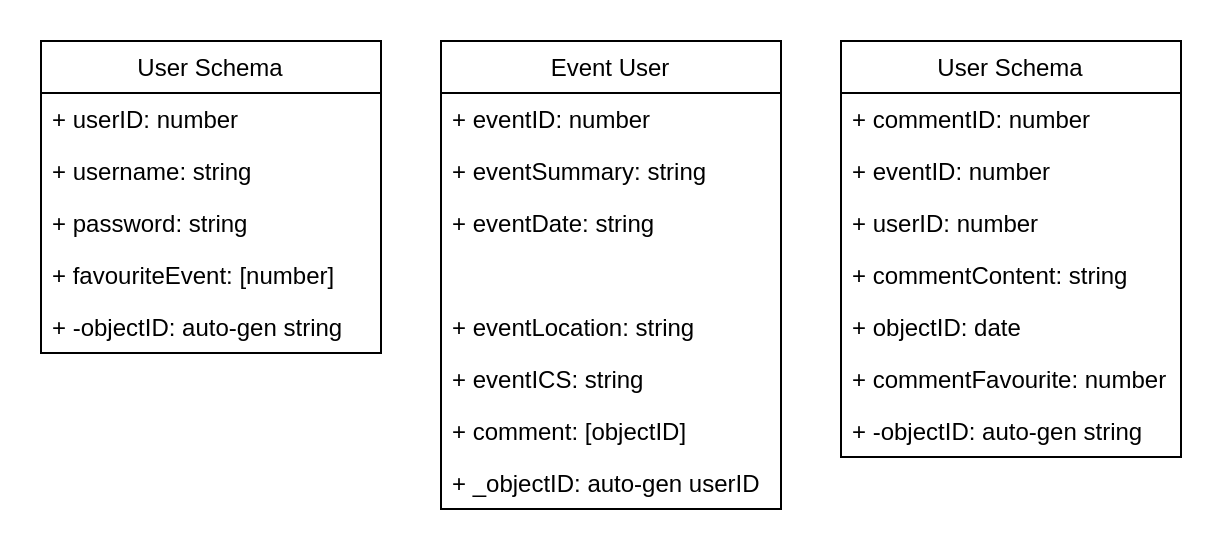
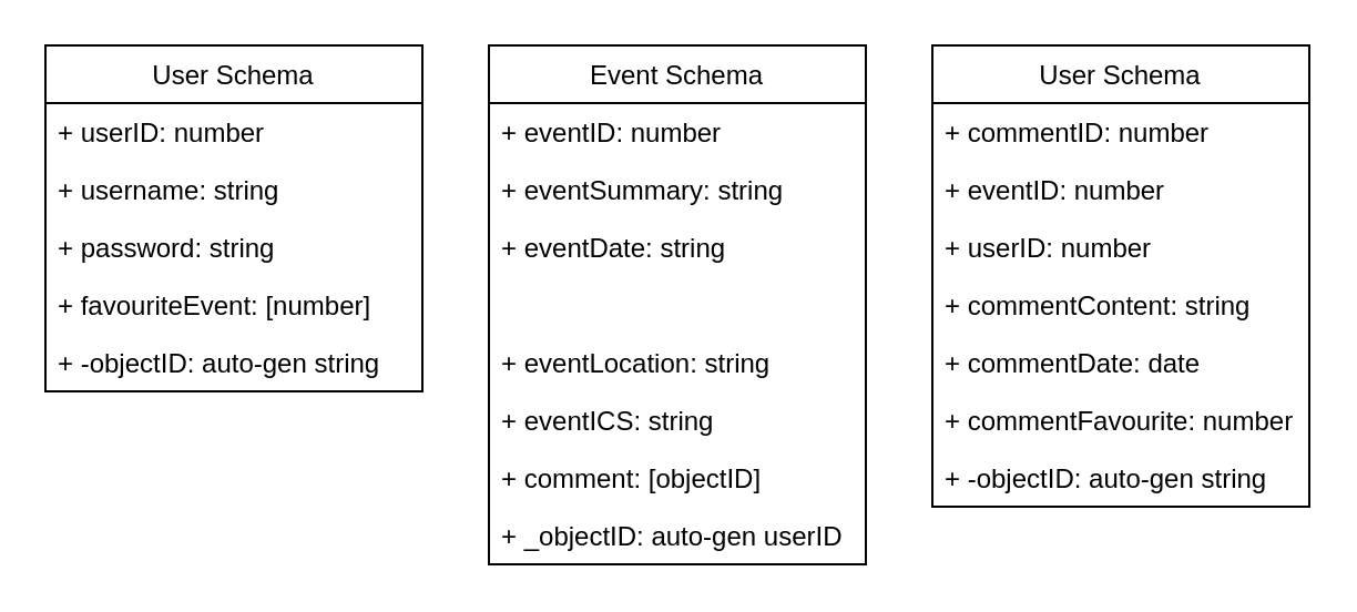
  <mxCell id="0" />
  <mxCell id="1" parent="0" />
  <mxCell id="2" value="User Schema" style="swimlane;fontStyle=0;childLayout=stackLayout;horizontal=1;startSize=26;fillColor=none;horizontalStack=0;resizeParent=1;resizeParentMax=0;resizeLast=0;collapsible=1;marginBottom=0;" vertex="1" parent="1"><mxGeometry x="20" y="20" width="170" height="156" as="geometry" /></mxCell>
  <mxCell id="3" value="+ userID: number" style="text;strokeColor=none;fillColor=none;align=left;verticalAlign=top;spacingLeft=4;spacingRight=4;overflow=hidden;rotatable=0;points=[[0,0.5],[1,0.5]];portConstraint=eastwest;" vertex="1" parent="2"><mxGeometry y="26" width="170" height="26" as="geometry" /></mxCell>
  <mxCell id="4" value="+ username: string" style="text;strokeColor=none;fillColor=none;align=left;verticalAlign=top;spacingLeft=4;spacingRight=4;overflow=hidden;rotatable=0;points=[[0,0.5],[1,0.5]];portConstraint=eastwest;" vertex="1" parent="2"><mxGeometry y="52" width="170" height="26" as="geometry" /></mxCell>
  <mxCell id="5" value="+ password: string" style="text;strokeColor=none;fillColor=none;align=left;verticalAlign=top;spacingLeft=4;spacingRight=4;overflow=hidden;rotatable=0;points=[[0,0.5],[1,0.5]];portConstraint=eastwest;" vertex="1" parent="2"><mxGeometry y="78" width="170" height="26" as="geometry" /></mxCell>
  <mxCell id="6" value="+ favouriteEvent: [number]" style="text;strokeColor=none;fillColor=none;align=left;verticalAlign=top;spacingLeft=4;spacingRight=4;overflow=hidden;rotatable=0;points=[[0,0.5],[1,0.5]];portConstraint=eastwest;" vertex="1" parent="2"><mxGeometry y="104" width="170" height="26" as="geometry" /></mxCell>
  <mxCell id="7" value="+ -objectID: auto-gen string" style="text;strokeColor=none;fillColor=none;align=left;verticalAlign=top;spacingLeft=4;spacingRight=4;overflow=hidden;rotatable=0;points=[[0,0.5],[1,0.5]];portConstraint=eastwest;" vertex="1" parent="2"><mxGeometry y="130" width="170" height="26" as="geometry" /></mxCell>
- <mxCell id="8" value="Event User" style="swimlane;fontStyle=0;childLayout=stackLayout;horizontal=1;startSize=26;fillColor=none;horizontalStack=0;resizeParent=1;resizeParentMax=0;resizeLast=0;collapsible=1;marginBottom=0;" vertex="1" parent="1"><mxGeometry x="220" y="20" width="170" height="234" as="geometry" /></mxCell>
+ <mxCell id="8" value="Event Schema" style="swimlane;fontStyle=0;childLayout=stackLayout;horizontal=1;startSize=26;fillColor=none;horizontalStack=0;resizeParent=1;resizeParentMax=0;resizeLast=0;collapsible=1;marginBottom=0;" vertex="1" parent="1"><mxGeometry x="220" y="20" width="170" height="234" as="geometry" /></mxCell>
  <mxCell id="9" value="+ eventID: number" style="text;strokeColor=none;fillColor=none;align=left;verticalAlign=top;spacingLeft=4;spacingRight=4;overflow=hidden;rotatable=0;points=[[0,0.5],[1,0.5]];portConstraint=eastwest;" vertex="1" parent="8"><mxGeometry y="26" width="170" height="26" as="geometry" /></mxCell>
  <mxCell id="10" value="+ eventSummary: string" style="text;strokeColor=none;fillColor=none;align=left;verticalAlign=top;spacingLeft=4;spacingRight=4;overflow=hidden;rotatable=0;points=[[0,0.5],[1,0.5]];portConstraint=eastwest;" vertex="1" parent="8"><mxGeometry y="52" width="170" height="26" as="geometry" /></mxCell>
  <mxCell id="11" value="+ eventDate: string" style="text;strokeColor=none;fillColor=none;align=left;verticalAlign=top;spacingLeft=4;spacingRight=4;overflow=hidden;rotatable=0;points=[[0,0.5],[1,0.5]];portConstraint=eastwest;" vertex="1" parent="8"><mxGeometry y="78" width="170" height="52" as="geometry" /></mxCell>
  <mxCell id="12" value="+ eventLocation: string" style="text;strokeColor=none;fillColor=none;align=left;verticalAlign=top;spacingLeft=4;spacingRight=4;overflow=hidden;rotatable=0;points=[[0,0.5],[1,0.5]];portConstraint=eastwest;" vertex="1" parent="8"><mxGeometry y="130" width="170" height="26" as="geometry" /></mxCell>
  <mxCell id="13" value="+ eventICS: string" style="text;strokeColor=none;fillColor=none;align=left;verticalAlign=top;spacingLeft=4;spacingRight=4;overflow=hidden;rotatable=0;points=[[0,0.5],[1,0.5]];portConstraint=eastwest;" vertex="1" parent="8"><mxGeometry y="156" width="170" height="26" as="geometry" /></mxCell>
  <mxCell id="14" value="+ comment: [objectID]" style="text;strokeColor=none;fillColor=none;align=left;verticalAlign=top;spacingLeft=4;spacingRight=4;overflow=hidden;rotatable=0;points=[[0,0.5],[1,0.5]];portConstraint=eastwest;" vertex="1" parent="8"><mxGeometry y="182" width="170" height="26" as="geometry" /></mxCell>
  <mxCell id="15" value="+ _objectID: auto-gen userID" style="text;strokeColor=none;fillColor=none;align=left;verticalAlign=top;spacingLeft=4;spacingRight=4;overflow=hidden;rotatable=0;points=[[0,0.5],[1,0.5]];portConstraint=eastwest;" vertex="1" parent="8"><mxGeometry y="208" width="170" height="26" as="geometry" /></mxCell>
  <mxCell id="16" value="User Schema" style="swimlane;fontStyle=0;childLayout=stackLayout;horizontal=1;startSize=26;fillColor=none;horizontalStack=0;resizeParent=1;resizeParentMax=0;resizeLast=0;collapsible=1;marginBottom=0;" vertex="1" parent="1"><mxGeometry x="420" y="20" width="170" height="208" as="geometry" /></mxCell>
  <mxCell id="17" value="+ commentID: number" style="text;strokeColor=none;fillColor=none;align=left;verticalAlign=top;spacingLeft=4;spacingRight=4;overflow=hidden;rotatable=0;points=[[0,0.5],[1,0.5]];portConstraint=eastwest;" vertex="1" parent="16"><mxGeometry y="26" width="170" height="26" as="geometry" /></mxCell>
  <mxCell id="18" value="+ eventID: number" style="text;strokeColor=none;fillColor=none;align=left;verticalAlign=top;spacingLeft=4;spacingRight=4;overflow=hidden;rotatable=0;points=[[0,0.5],[1,0.5]];portConstraint=eastwest;" vertex="1" parent="16"><mxGeometry y="52" width="170" height="26" as="geometry" /></mxCell>
  <mxCell id="19" value="+ userID: number" style="text;strokeColor=none;fillColor=none;align=left;verticalAlign=top;spacingLeft=4;spacingRight=4;overflow=hidden;rotatable=0;points=[[0,0.5],[1,0.5]];portConstraint=eastwest;" vertex="1" parent="16"><mxGeometry y="78" width="170" height="26" as="geometry" /></mxCell>
  <mxCell id="20" value="+ commentContent: string" style="text;strokeColor=none;fillColor=none;align=left;verticalAlign=top;spacingLeft=4;spacingRight=4;overflow=hidden;rotatable=0;points=[[0,0.5],[1,0.5]];portConstraint=eastwest;" vertex="1" parent="16"><mxGeometry y="104" width="170" height="26" as="geometry" /></mxCell>
- <mxCell id="21" value="+ objectID: date" style="text;strokeColor=none;fillColor=none;align=left;verticalAlign=top;spacingLeft=4;spacingRight=4;overflow=hidden;rotatable=0;points=[[0,0.5],[1,0.5]];portConstraint=eastwest;" vertex="1" parent="16"><mxGeometry y="130" width="170" height="26" as="geometry" /></mxCell>
+ <mxCell id="21" value="+ commentDate: date" style="text;strokeColor=none;fillColor=none;align=left;verticalAlign=top;spacingLeft=4;spacingRight=4;overflow=hidden;rotatable=0;points=[[0,0.5],[1,0.5]];portConstraint=eastwest;" vertex="1" parent="16"><mxGeometry y="130" width="170" height="26" as="geometry" /></mxCell>
  <mxCell id="22" value="+ commentFavourite: number" style="text;strokeColor=none;fillColor=none;align=left;verticalAlign=top;spacingLeft=4;spacingRight=4;overflow=hidden;rotatable=0;points=[[0,0.5],[1,0.5]];portConstraint=eastwest;" vertex="1" parent="16"><mxGeometry y="156" width="170" height="26" as="geometry" /></mxCell>
  <mxCell id="23" value="+ -objectID: auto-gen string" style="text;strokeColor=none;fillColor=none;align=left;verticalAlign=top;spacingLeft=4;spacingRight=4;overflow=hidden;rotatable=0;points=[[0,0.5],[1,0.5]];portConstraint=eastwest;" vertex="1" parent="16"><mxGeometry y="182" width="170" height="26" as="geometry" /></mxCell>
